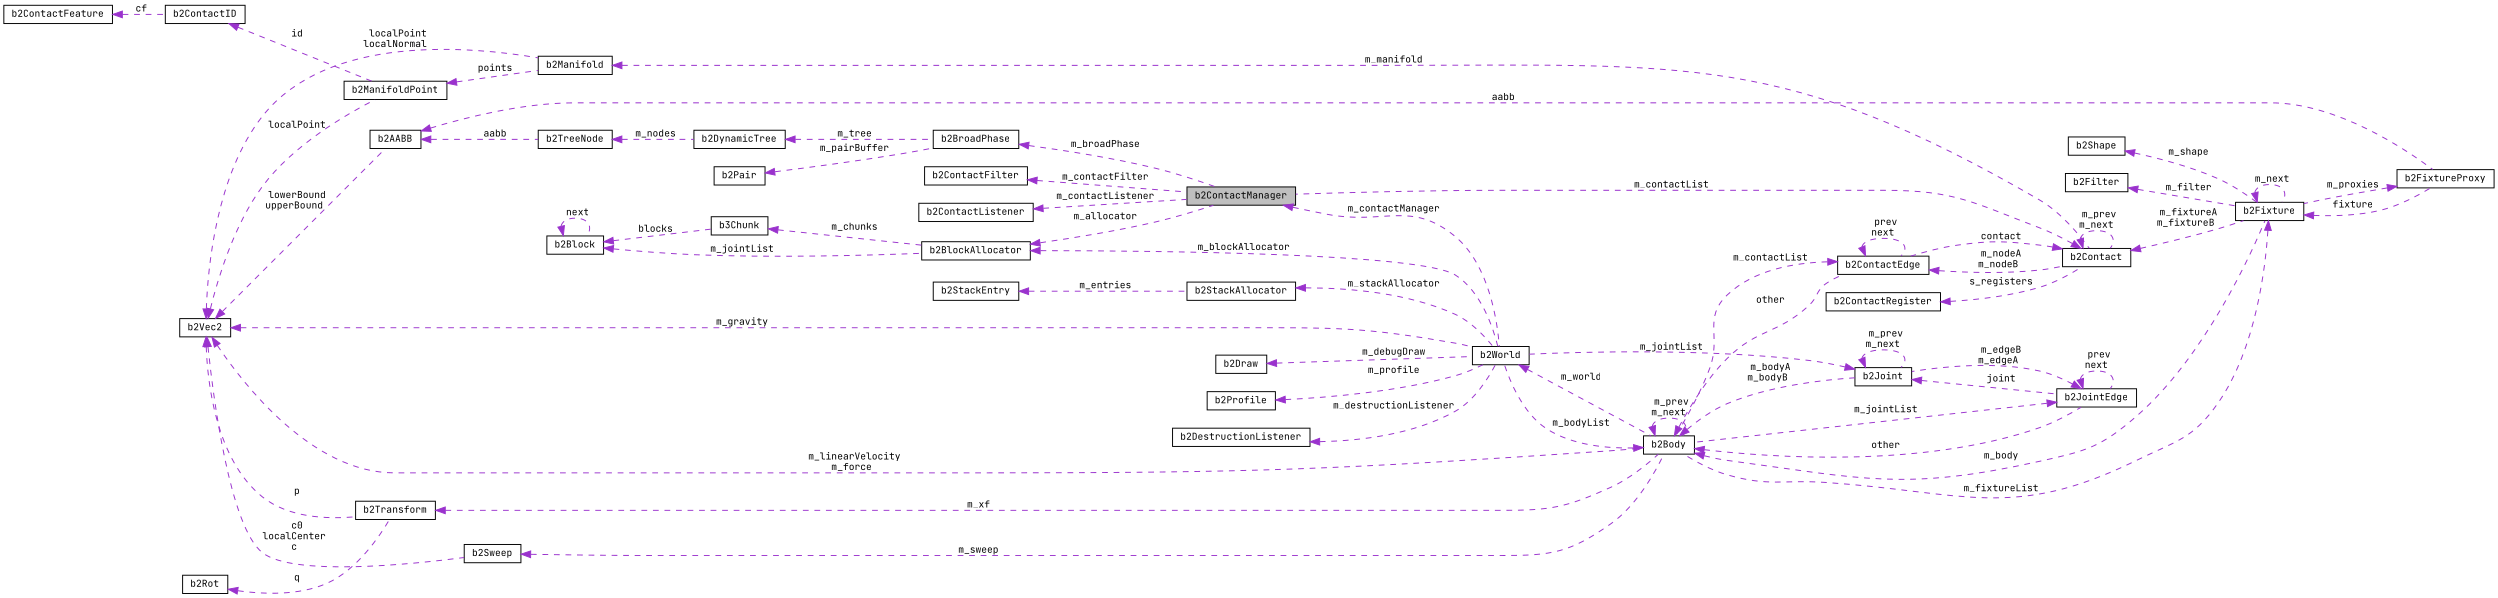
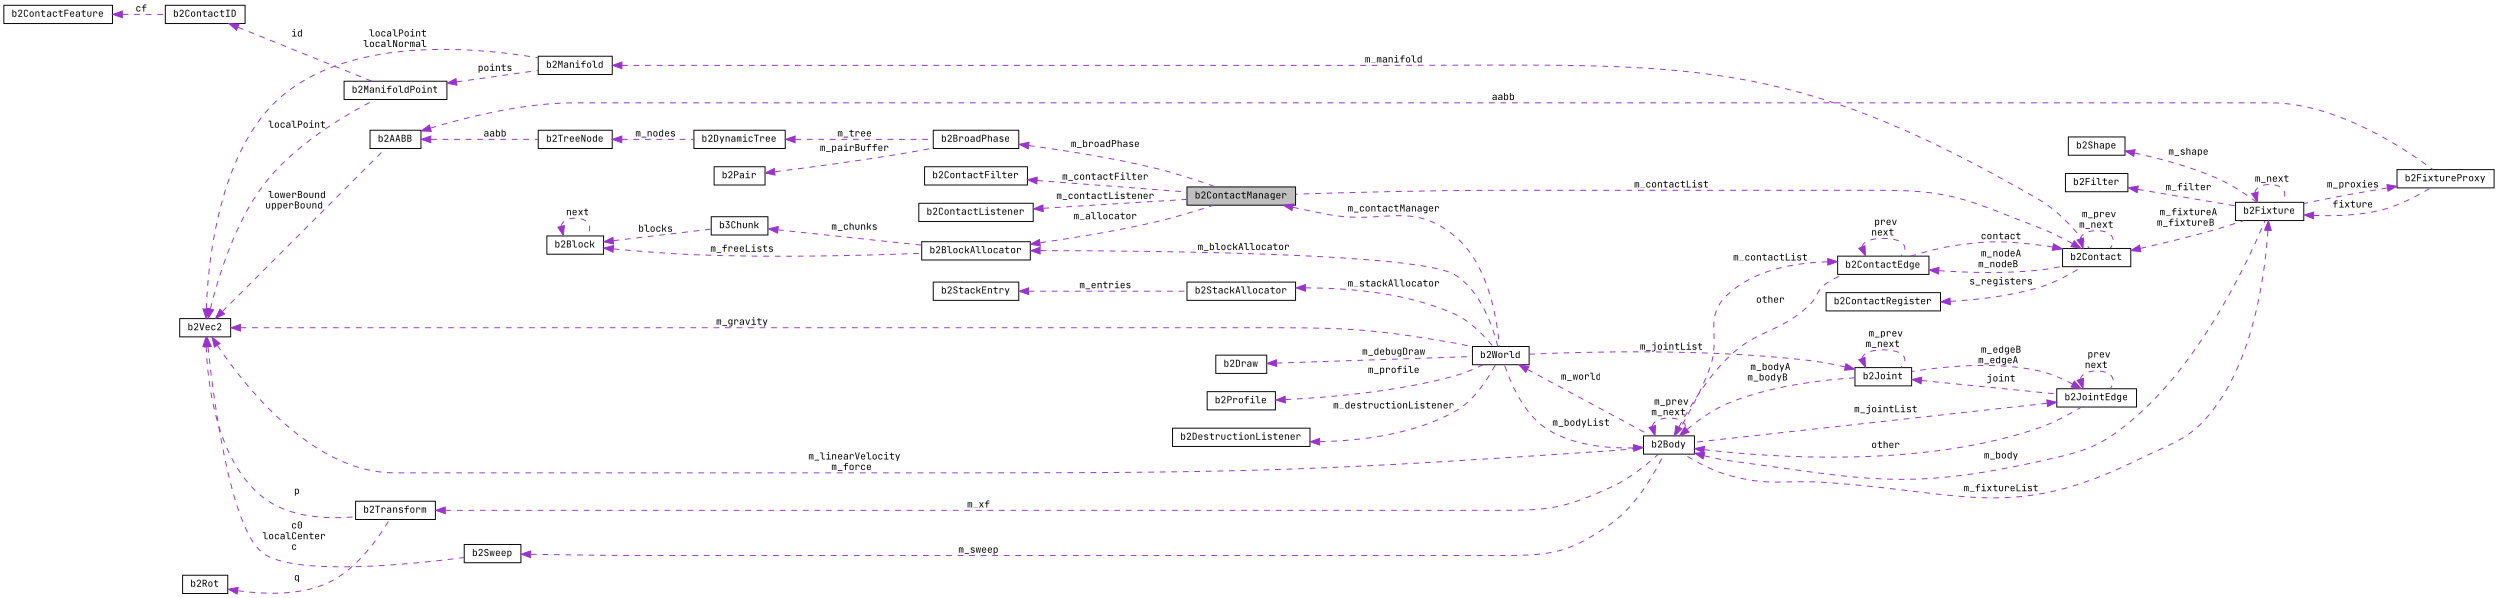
  digraph {
    fontname="JetBrains Mono"
    rankdir=LR
    node [color=black fillcolor=white fontname="JetBrains Mono" fontsize=10 shape=record style=filled]
    edge [color=darkorchid3 dir=back fontname="JetBrains Mono" fontsize=10 labelfontname=Helvetica labelfontsize=10 style=dashed]
    n1 [fillcolor=grey75 fontcolor=black height=0.2 label=b2ContactManager width=0.4]
    n2 [height=0.2 label=b2World width=0.4]
    n3 [height=0.2 label=b2Body width=0.4]
    n4 [height=0.2 label=b2BlockAllocator width=0.4]
    n5 [height=0.2 label=b2Block width=0.4]
    n6 [height=0.2 label=b3Chunk width=0.4]
    n7 [height=0.2 label=b2Contact width=0.4]
    n8 [height=0.2 label=b2ContactEdge width=0.4]
    n9 [height=0.2 label=b2Fixture width=0.4]
    n10 [height=0.2 label=b2ContactRegister width=0.4]
    n11 [height=0.2 label=b2Manifold width=0.4]
    n12 [height=0.2 label=b2Vec2 width=0.4]
    n13 [height=0.2 label=b2ManifoldPoint width=0.4]
    n14 [height=0.2 label=b2Sweep width=0.4]
    n15 [height=0.2 label=b2Transform width=0.4]
    n16 [height=0.2 label=b2AABB width=0.4]
    n17 [height=0.2 label=b2JointEdge width=0.4]
    n18 [height=0.2 label=b2Joint width=0.4]
    n19 [height=0.2 label=b2FixtureProxy width=0.4]
    n20 [height=0.2 label=b2TreeNode width=0.4]
    n21 [height=0.2 label=b2ContactID width=0.4]
    n22 [height=0.2 label=b2ContactFeature width=0.4]
    n23 [height=0.2 label=b2Rot width=0.4]
    n24 [height=0.2 label=b2Draw width=0.4]
    n25 [height=0.2 label=b2Profile width=0.4]
    n26 [height=0.2 label=b2DestructionListener width=0.4]
    n27 [height=0.2 label=b2StackAllocator width=0.4]
    n28 [height=0.2 label=b2StackEntry width=0.4]
    n29 [height=0.2 label=b2DynamicTree width=0.4]
    n30 [height=0.2 label=b2Shape width=0.4]
    n31 [height=0.2 label=b2Filter width=0.4]
    n32 [height=0.2 label=b2BroadPhase width=0.4]
    n33 [height=0.2 label=b2Pair width=0.4]
    n34 [height=0.2 label=b2ContactFilter width=0.4]
    n35 [height=0.2 label=b2ContactListener width=0.4]
    n1 -> n2 [label=" m_contactManager"]
    n2 -> n3 [label=" m_world"]
    n3 -> n2 [label=" m_bodyList"]
    n3 -> n3 [label=" m_prev\nm_next"]
    n3 -> n8 [label=" other"]
    n3 -> n9 [label=" m_body"]
    n3 -> n17 [label=" other"]
    n3 -> n18 [label=" m_bodyA\nm_bodyB"]
    n4 -> n1 [label=" m_allocator"]
    n4 -> n2 [label=" m_blockAllocator"]
-   n5 -> n4 [label=" m_jointList"]
+   n5 -> n4 [label=" m_freeLists"]
    n5 -> n5 [label=" next"]
    n5 -> n6 [label=" blocks"]
    n6 -> n4 [label=" m_chunks"]
    n7 -> n1 [label=" m_contactList"]
    n7 -> n7 [label=" m_prev\nm_next"]
    n7 -> n8 [label=" contact"]
    n7 -> n9 [label=" m_fixtureA\nm_fixtureB"]
    n8 -> n3 [label=" m_contactList"]
    n8 -> n7 [label=" m_nodeA\nm_nodeB"]
    n8 -> n8 [label=" prev\nnext"]
    n9 -> n3 [label=" m_fixtureList"]
    n9 -> n9 [label=" m_next"]
    n9 -> n19 [label=" fixture"]
    n10 -> n7 [label=" s_registers"]
    n11 -> n7 [label=" m_manifold"]
    n12 -> n2 [label=" m_gravity"]
    n12 -> n3 [label=" m_linearVelocity\nm_force"]
    n12 -> n11 [label=" localPoint\nlocalNormal"]
    n12 -> n13 [label=" localPoint"]
    n12 -> n14 [label=" c0\nlocalCenter\nc"]
    n12 -> n15 [label=" p"]
    n12 -> n16 [label=" lowerBound\nupperBound"]
    n13 -> n11 [label=" points"]
    n14 -> n3 [label=" m_sweep"]
    n15 -> n3 [label=" m_xf"]
    n16 -> n19 [label=" aabb"]
    n16 -> n20 [label=" aabb"]
    n17 -> n3 [label=" m_jointList"]
    n17 -> n17 [label=" prev\nnext"]
    n17 -> n18 [label=" m_edgeB\nm_edgeA"]
    n18 -> n2 [label=" m_jointList"]
    n18 -> n17 [label=" joint"]
    n18 -> n18 [label=" m_prev\nm_next"]
    n19 -> n9 [label=" m_proxies"]
    n20 -> n29 [label=" m_nodes"]
    n21 -> n13 [label=" id"]
    n22 -> n21 [label=" cf"]
    n23 -> n15 [label=" q"]
    n24 -> n2 [label=" m_debugDraw"]
    n25 -> n2 [label=" m_profile"]
    n26 -> n2 [label=" m_destructionListener"]
    n27 -> n2 [label=" m_stackAllocator"]
    n28 -> n27 [label=" m_entries"]
    n29 -> n32 [label=" m_tree"]
    n30 -> n9 [label=" m_shape"]
    n31 -> n9 [label=" m_filter"]
    n32 -> n1 [label=" m_broadPhase"]
    n33 -> n32 [label=" m_pairBuffer"]
    n34 -> n1 [label=" m_contactFilter"]
    n35 -> n1 [label=" m_contactListener"]
  }
